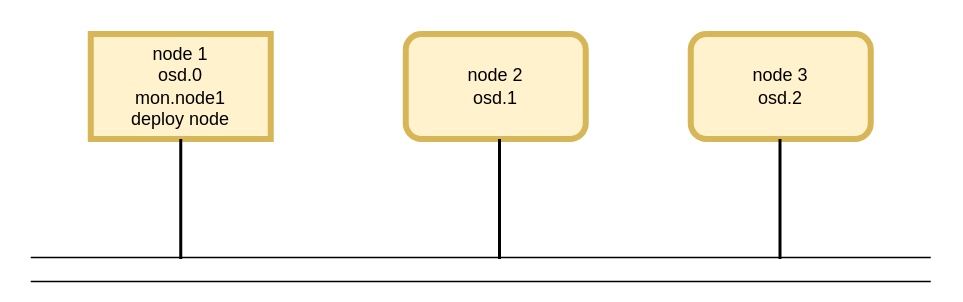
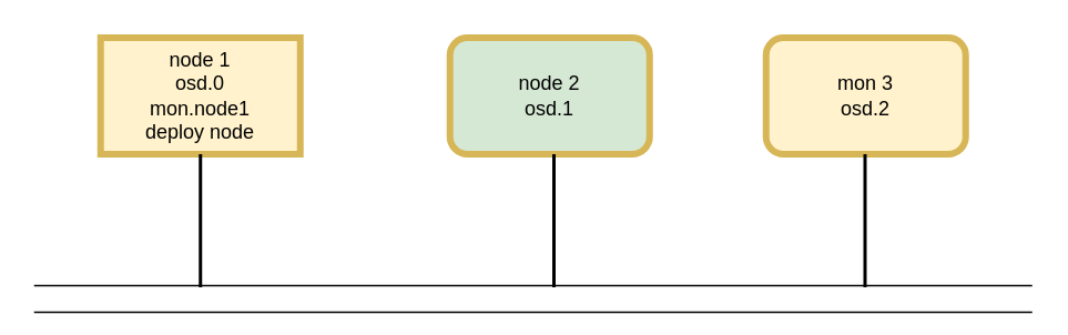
  <mxCell id="0" />
  <mxCell id="1" parent="0" />
  <mxCell id="2" value="&lt;br&gt;&lt;br&gt;node 1&lt;br&gt;osd.0&lt;br&gt;mon.node1&lt;br&gt;deploy node&lt;br&gt;&lt;br&gt;&lt;br&gt;" style="whiteSpace=wrap;html=1;fillColor=#fff2cc;strokeColor=#d6b656;strokeWidth=4;rounded=0;" parent="1" vertex="1"><mxGeometry x="60" y="20" width="120" height="70" as="geometry" /></mxCell>
- <mxCell id="3" value="node 2&lt;br&gt;osd.1&lt;br&gt;" style="rounded=1;whiteSpace=wrap;html=1;fillColor=#fff2cc;strokeColor=#d6b656;strokeWidth=4;" parent="1" vertex="1"><mxGeometry x="270" y="20" width="120" height="70" as="geometry" /></mxCell>
- <mxCell id="4" value="node 3&lt;br&gt;osd.2&lt;br&gt;" style="rounded=1;whiteSpace=wrap;html=1;strokeWidth=4;fillColor=#fff2cc;strokeColor=#d6b656;" parent="1" vertex="1"><mxGeometry x="460" y="20" width="120" height="70" as="geometry" /></mxCell>
+ <mxCell id="3" value="node 2&lt;br&gt;osd.1&lt;br&gt;" style="rounded=1;whiteSpace=wrap;html=1;fillColor=#d5e8d4;strokeColor=#d6b656;strokeWidth=4;" parent="1" vertex="1"><mxGeometry x="270" y="20" width="120" height="70" as="geometry" /></mxCell>
+ <mxCell id="4" value="mon 3&lt;br&gt;osd.2&lt;br&gt;" style="rounded=1;whiteSpace=wrap;html=1;strokeWidth=4;fillColor=#fff2cc;strokeColor=#d6b656;" parent="1" vertex="1"><mxGeometry x="460" y="20" width="120" height="70" as="geometry" /></mxCell>
  <mxCell id="5" value="" style="shape=link;html=1;width=16;" edge="1" parent="1"><mxGeometry width="50" height="50" relative="1" as="geometry"><mxPoint x="20" y="177" as="sourcePoint" /><mxPoint x="620" y="177" as="targetPoint" /></mxGeometry></mxCell>
  <mxCell id="6" value="" style="endArrow=none;html=1;strokeWidth=2;" edge="1" parent="1" target="2"><mxGeometry width="50" height="50" relative="1" as="geometry"><mxPoint x="120" y="170" as="sourcePoint" /><mxPoint x="70" y="190" as="targetPoint" /></mxGeometry></mxCell>
  <mxCell id="7" value="" style="endArrow=none;html=1;strokeWidth=2;" edge="1" parent="1"><mxGeometry width="50" height="50" relative="1" as="geometry"><mxPoint x="332.5" y="170" as="sourcePoint" /><mxPoint x="332.5" y="90" as="targetPoint" /></mxGeometry></mxCell>
  <mxCell id="8" value="" style="endArrow=none;html=1;strokeWidth=2;" edge="1" parent="1"><mxGeometry width="50" height="50" relative="1" as="geometry"><mxPoint x="519.5" y="170" as="sourcePoint" /><mxPoint x="519.5" y="90" as="targetPoint" /></mxGeometry></mxCell>
